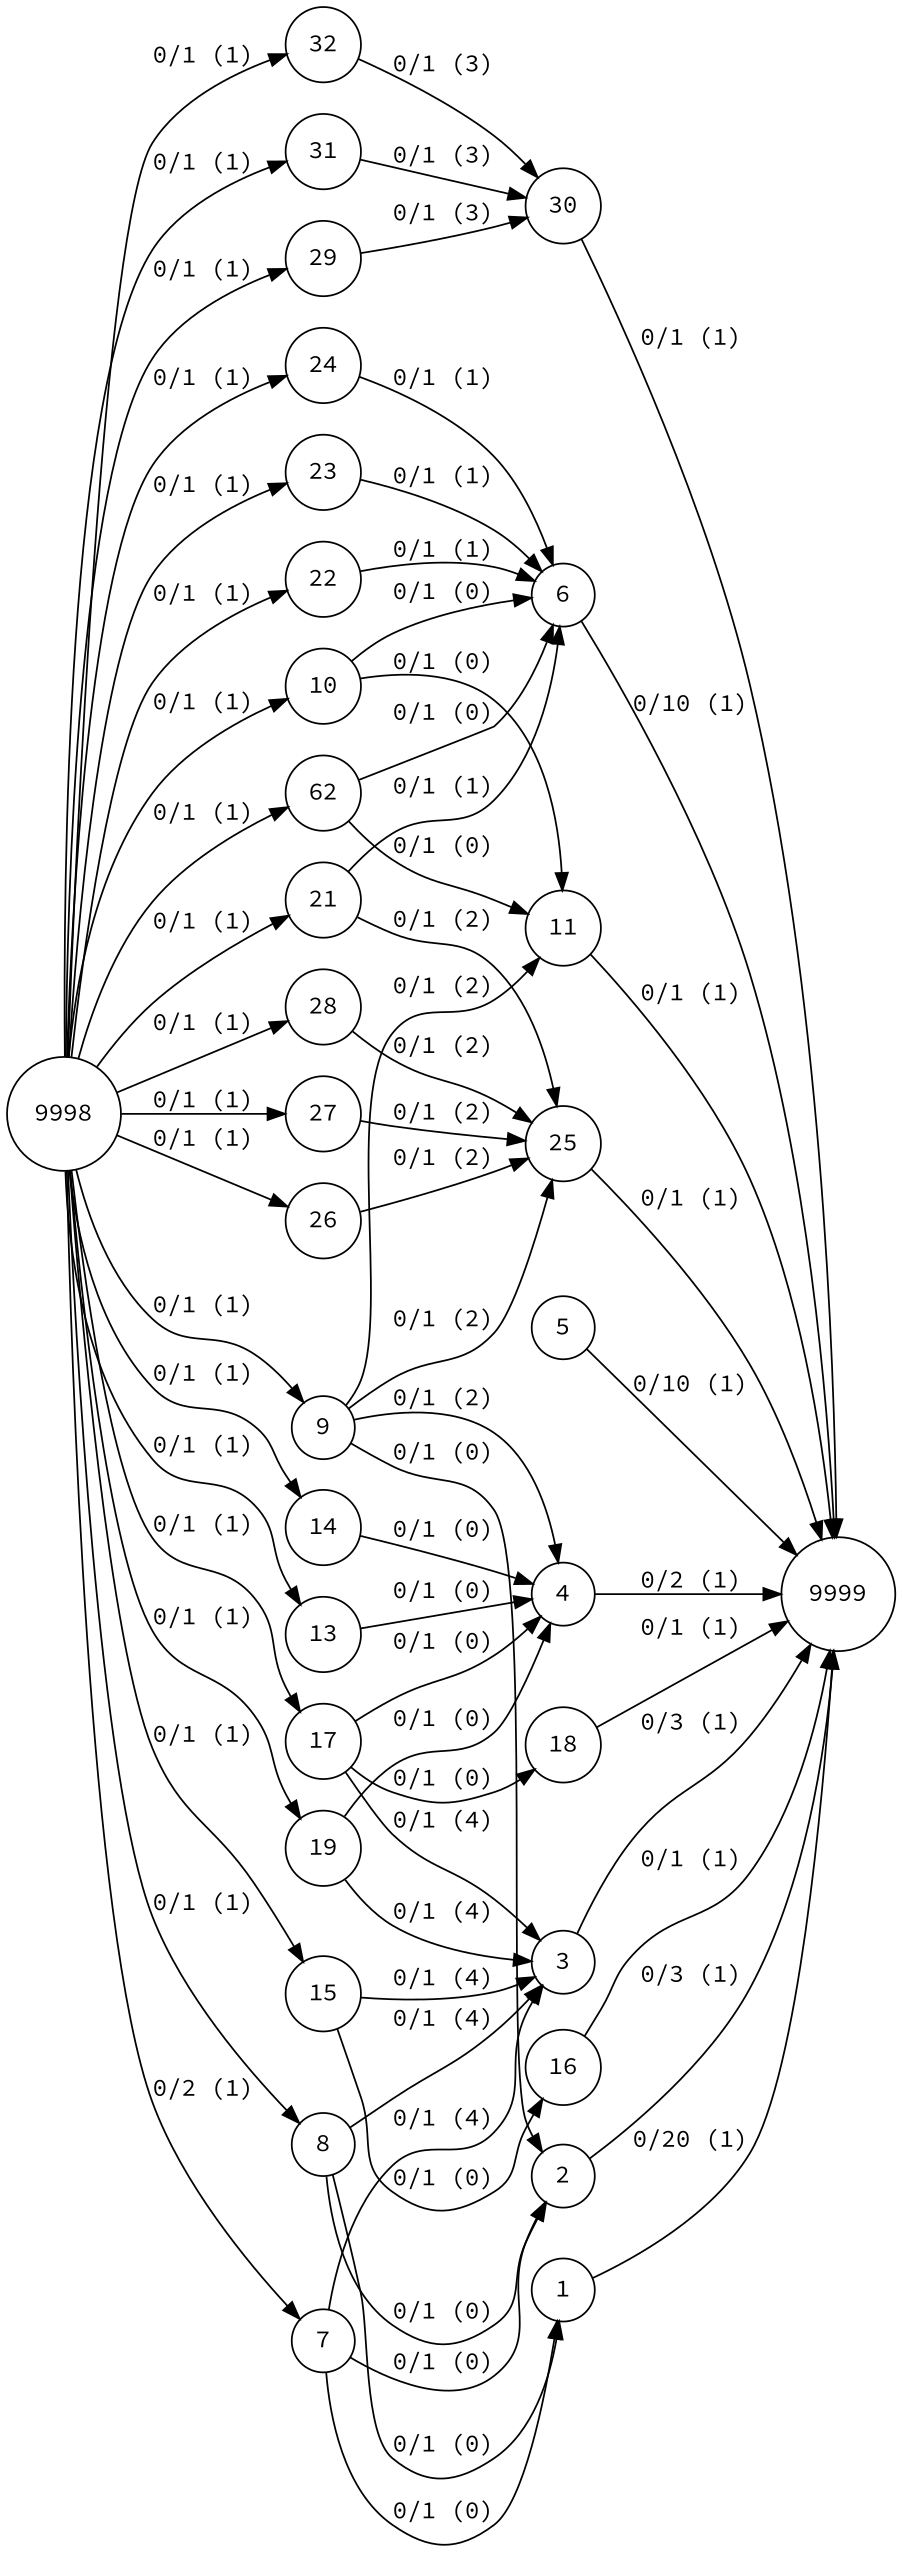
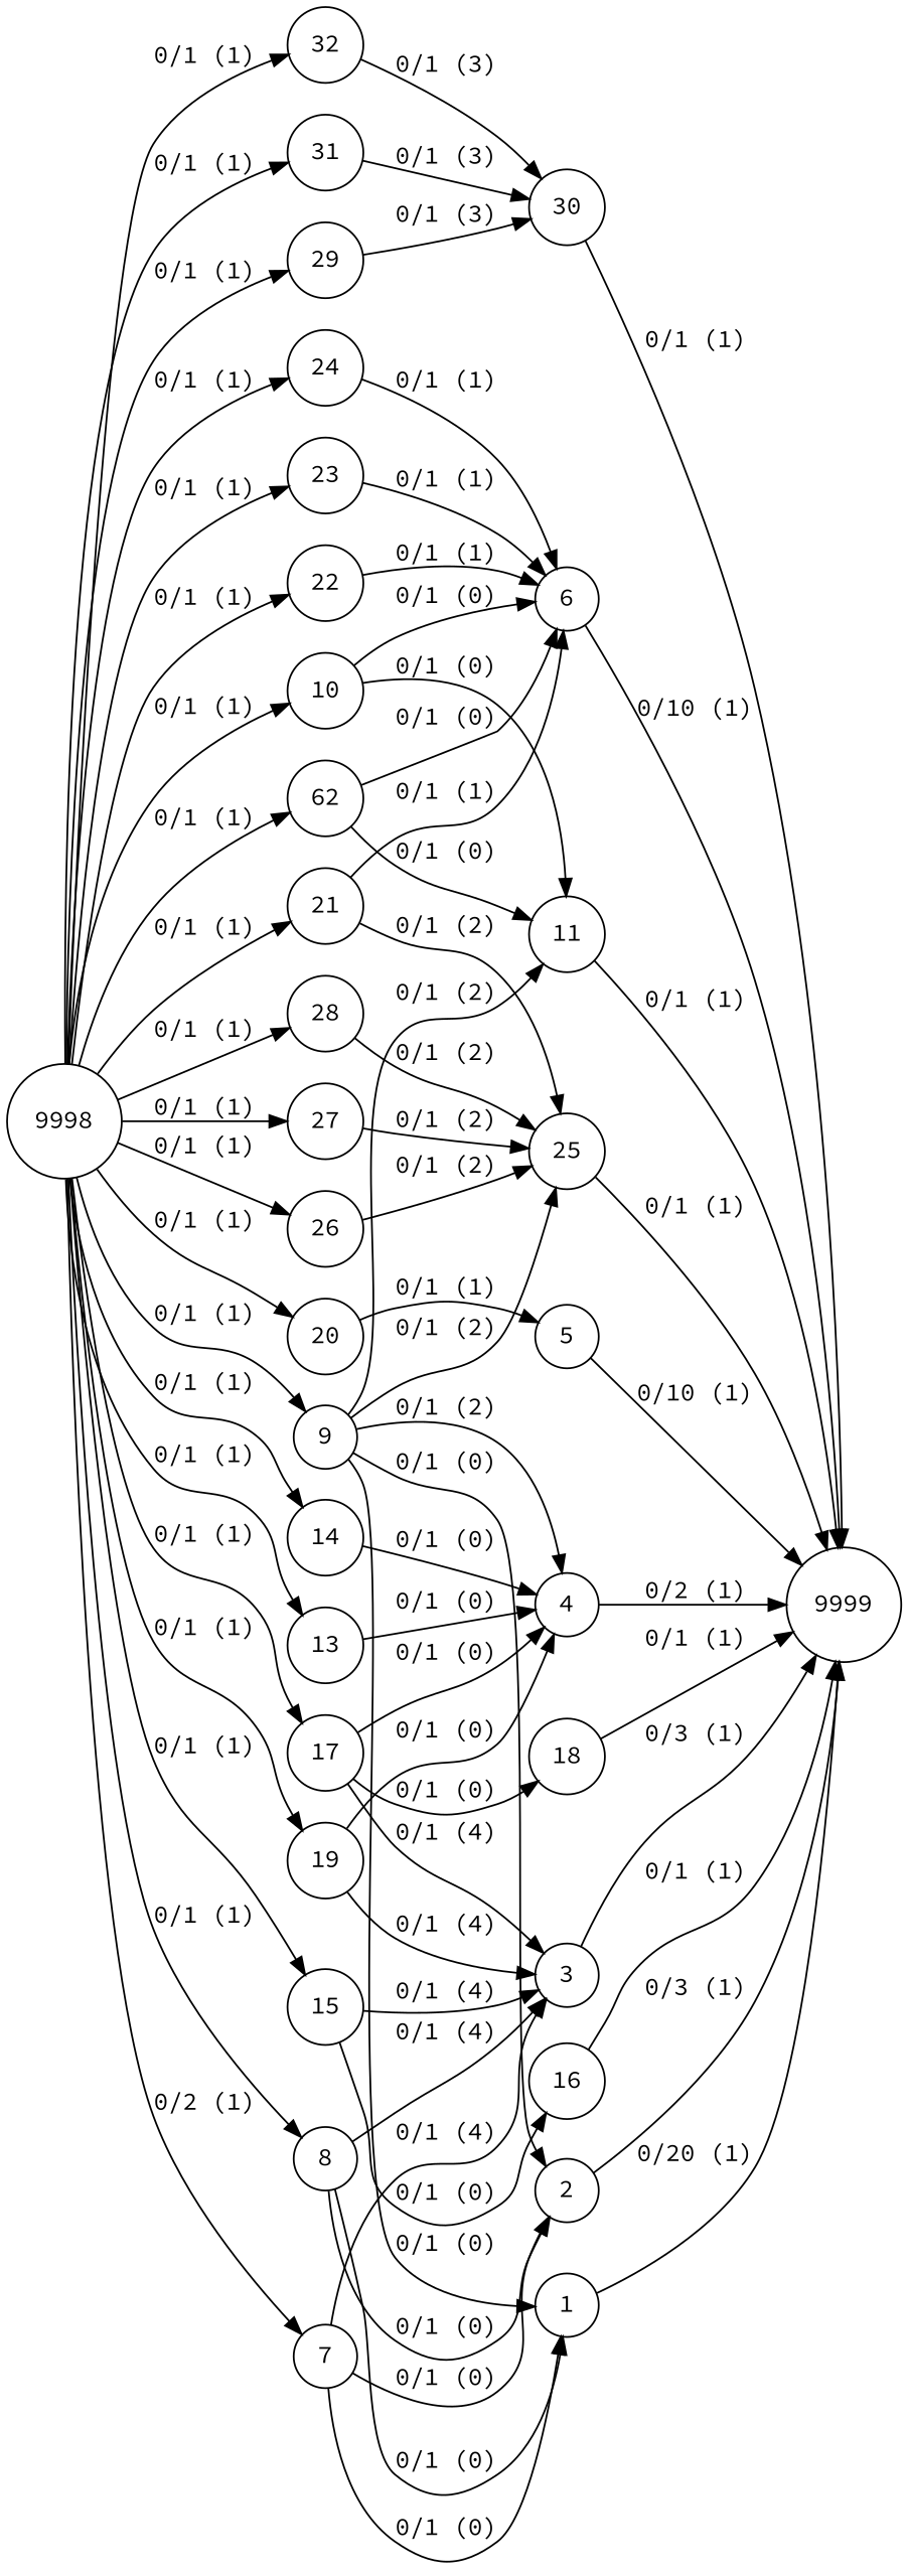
  digraph {
    fontname="Source Code Pro"
    rankdir=LR
    node [fontname="Source Code Pro" shape=circle]
    edge [fontname="Source Code Pro"]
    32
    30
    9999
    9998
    31
    29
    24
    23
    22
    21
+   20
    17
    19
    15
    14
    13
    n17 [label=62]
    10
    9
    8
    7
    28
    27
    26
    6
    25
    5
    4
    3
    18
    16
    11
    2
    1
    32 -> 30 [label="0/1 (3)"]
    30 -> 9999 [label="0/1 (1)"]
    9998 -> 32 [label="0/1 (1)"]
    9998 -> 31 [label="0/1 (1)"]
    9998 -> 29 [label="0/1 (1)"]
    9998 -> 24 [label="0/1 (1)"]
    9998 -> 23 [label="0/1 (1)"]
    9998 -> 22 [label="0/1 (1)"]
    9998 -> 21 [label="0/1 (1)"]
+   9998 -> 20 [label="0/1 (1)"]
    9998 -> 17 [label="0/1 (1)"]
    9998 -> 19 [label="0/1 (1)"]
    9998 -> 15 [label="0/1 (1)"]
    9998 -> 14 [label="0/1 (1)"]
    9998 -> 13 [label="0/1 (1)"]
    9998 -> n17 [label="0/1 (1)"]
    9998 -> 10 [label="0/1 (1)"]
    9998 -> 9 [label="0/1 (1)"]
    9998 -> 8 [label="0/1 (1)"]
    9998 -> 7 [label="0/2 (1)"]
    9998 -> 28 [label="0/1 (1)"]
    9998 -> 27 [label="0/1 (1)"]
    9998 -> 26 [label="0/1 (1)"]
    31 -> 30 [label="0/1 (3)"]
    29 -> 30 [label="0/1 (3)"]
    24 -> 6 [label="0/1 (1)"]
    23 -> 6 [label="0/1 (1)"]
    22 -> 6 [label="0/1 (1)"]
    21 -> 6 [label="0/1 (1)"]
    21 -> 25 [label="0/1 (2)"]
+   20 -> 5 [label="0/1 (1)"]
    17 -> 4 [label="0/1 (0)"]
    17 -> 3 [label="0/1 (4)"]
    17 -> 18 [label="0/1 (0)"]
    19 -> 4 [label="0/1 (0)"]
    19 -> 3 [label="0/1 (4)"]
    15 -> 3 [label="0/1 (4)"]
    15 -> 16 [label="0/1 (0)"]
    14 -> 4 [label="0/1 (0)"]
    13 -> 4 [label="0/1 (0)"]
    n17 -> 6 [label="0/1 (0)"]
    n17 -> 11 [label="0/1 (0)"]
    10 -> 6 [label="0/1 (0)"]
    10 -> 11 [label="0/1 (0)"]
    9 -> 25 [label="0/1 (2)"]
    9 -> 4 [label="0/1 (2)"]
    9 -> 11 [label="0/1 (2)"]
    9 -> 2 [label="0/1 (0)"]
+   9 -> 1 [label="0/1 (0)"]
    8 -> 3 [label="0/1 (4)"]
    8 -> 2 [label="0/1 (0)"]
    8 -> 1 [label="0/1 (0)"]
    7 -> 3 [label="0/1 (4)"]
    7 -> 2 [label="0/1 (0)"]
    7 -> 1 [label="0/1 (0)"]
    28 -> 25 [label="0/1 (2)"]
    27 -> 25 [label="0/1 (2)"]
    26 -> 25 [label="0/1 (2)"]
    6 -> 9999 [label="0/10 (1)"]
    25 -> 9999 [label="0/1 (1)"]
    5 -> 9999 [label="0/10 (1)"]
    4 -> 9999 [label="0/2 (1)"]
    3 -> 9999 [label="0/3 (1)"]
    18 -> 9999 [label="0/1 (1)"]
    16 -> 9999 [label="0/1 (1)"]
    11 -> 9999 [label="0/1 (1)"]
    2 -> 9999 [label="0/3 (1)"]
    1 -> 9999 [label="0/20 (1)"]
  }
